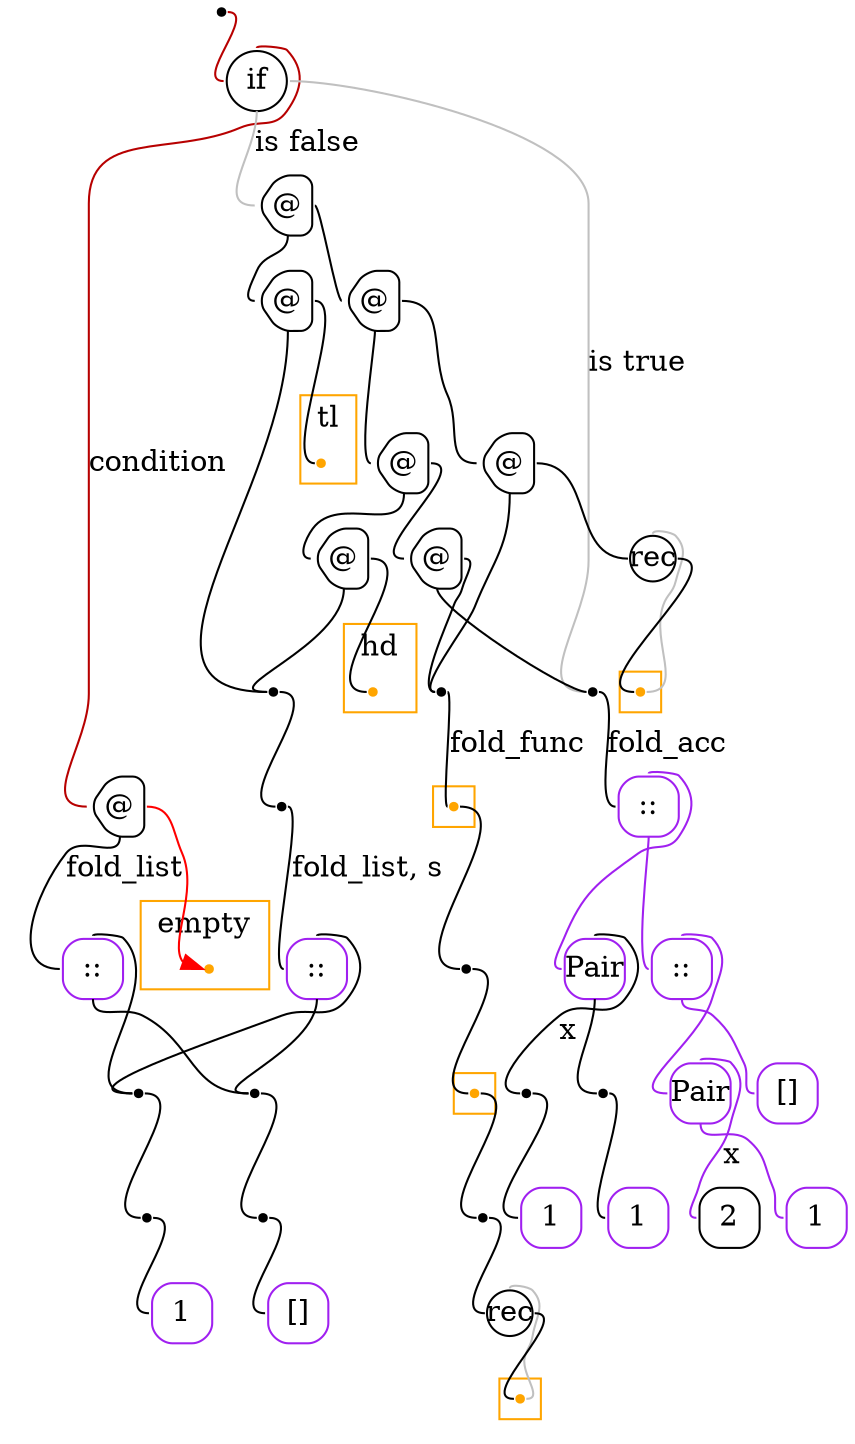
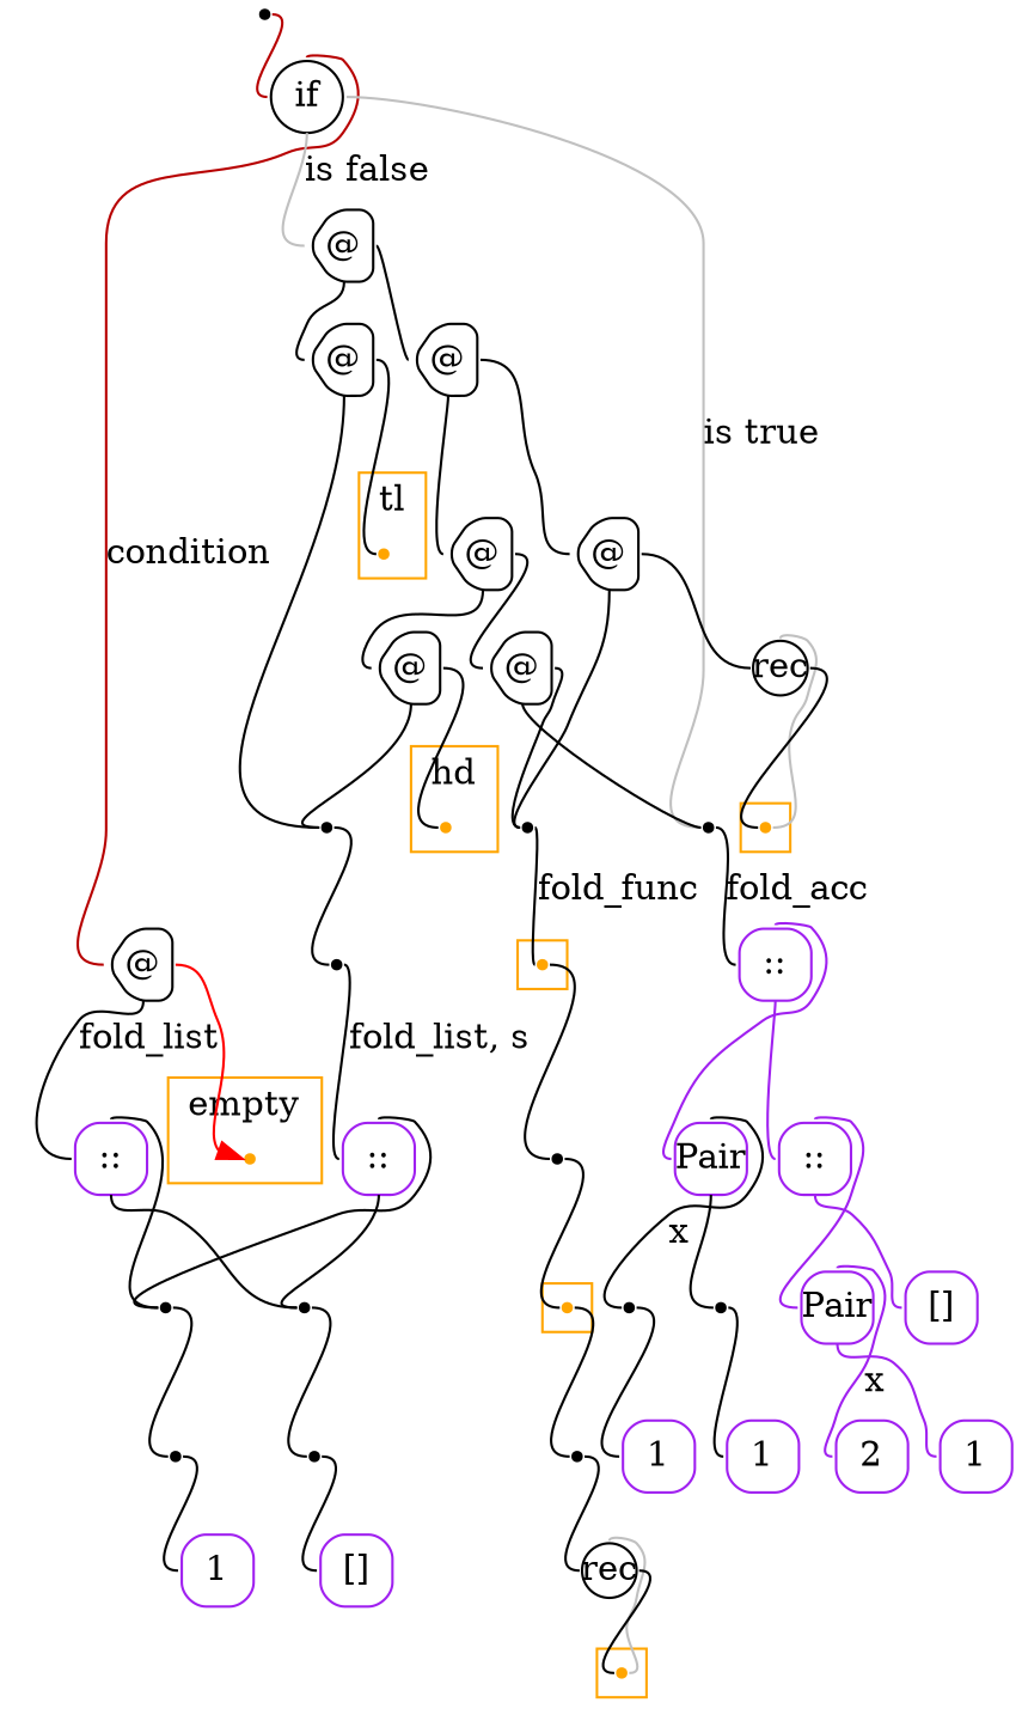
  digraph {
    labeldistance=0
    nodesep=.175
    rankdir=TB
    ranksep=.175
    node [fixedsize=true orientation=90 shape=point style=rounded]
    edge [arrowhead=none arrowtail=none headport=w tailport=e]
    ndcluster_nd174 [color=orange style=""]
    ndcluster_nd383 [color=orange style=""]
    ndcluster_nd950 [color=orange style=""]
    ndcluster_nd1186 [color=orange style=""]
    ndcluster_nd714 [color=orange style=""]
    ndcluster_nd730 [color=orange style=""]
    ndcluster_nd739 [color=orange style=""]
    nd1 [orientation="" style=""]
    n9 [color="#000000" height=.4 label=if shape=circle width=.4 orientation=""]
    n10 [color=purple height=.4 label=1 shape=square width=.4]
-   n11 [color=black height=.4 label=2 shape=square width=.4]
+   n11 [color=purple height=.4 label=2 shape=square width=.4]
    n12 [color=purple height=.4 label=1 shape=square width=.4]
    n13 [color=purple height=.4 label="[]" shape=square width=.4]
    n14 [label=" "]
    n15 [color=purple height=.4 label=1 shape=square width=.4]
    n16 [color=purple height=.4 label=Pair shape=square width=.4]
    n17 [label=" "]
    n18 [label=" "]
    n19 [color=purple height=.4 label="::" shape=square width=.4]
    n20 [label=" "]
    n21 [label=" "]
    n22 [label=" "]
    n23 [label=" "]
    n24 [label=" "]
    n25 [color="#000000" height=.3 label=rec shape=circle width=.3 orientation=""]
    n26 [color=purple height=.4 label=1 shape=square width=.4]
    n27 [color=purple height=.4 label="[]" shape=square width=.4]
    n28 [color=purple height=.4 label=Pair shape=square width=.4]
    n29 [color=purple height=.4 label="::" shape=square width=.4]
    n30 [color=purple height=.4 label="::" shape=square width=.4]
    n31 [color="#000000" height=.3 label=rec shape=circle width=.3 orientation=""]
    n32 [color="#000000" height=.4 label="@" shape=house width=.4]
    n33 [color="#000000" height=.4 label="@" shape=house width=.4]
    n34 [label=" "]
    n35 [color=purple height=.4 label="::" shape=square width=.4]
    n36 [color="#000000" height=.4 label="@" shape=house width=.4]
    n37 [color="#000000" height=.4 label="@" shape=house width=.4]
    n38 [color="#000000" height=.4 label="@" shape=house width=.4]
    n39 [color="#000000" height=.4 label="@" shape=house width=.4]
    n40 [label=" "]
    n41 [color="#000000" height=.4 label="@" shape=house width=.4]
    n42 [color="#000000" height=.4 label="@" shape=house width=.4]
    n43 [label=" "]
    n44 [label=" "]
    subgraph cluster_1 {
      color=orange
      style=fill
      ndcluster_nd174
    }
    subgraph cluster_2 {
      color=orange
      style=fill
      ndcluster_nd383
    }
    subgraph cluster_3 {
      color=orange
      label=hd
      style=fill
      ndcluster_nd730
    }
    subgraph cluster_4 {
      color=orange
      style=fill
      ndcluster_nd950
    }
    subgraph cluster_5 {
      color=orange
      style=fill
      ndcluster_nd1186
    }
    subgraph cluster_6 {
      color=orange
      label=empty
      style=fill
      ndcluster_nd714
    }
    subgraph cluster_7 {
      color=orange
      label=tl
      style=fill
      ndcluster_nd739
    }
    ndcluster_nd174 -> n14
    ndcluster_nd383 -> n24
    nd1 -> n9 [color="#b70000"]
    n9 -> n32 [color="#b70000" label=condition tailport=n]
    n9 -> n33 [color=grey label="is false" tailport=s]
    n9 -> n34 [color=grey label="is true"]
    n14 -> ndcluster_nd383
    n16 -> n17 [label=x tailport=n]
    n16 -> n18 [tailport=s]
    n17 -> n10
    n18 -> n15
    n19 -> n20 [tailport=n]
    n19 -> n21 [tailport=s]
    n20 -> n22
    n21 -> n23
    n22 -> n12
    n23 -> n13
    n24 -> n25 [color=black]
    n25 -> ndcluster_nd950 [color=grey dir=back headport=e tailport=n]
    n25 -> ndcluster_nd950
    n28 -> n11 [color=purple label=x tailport=n]
    n28 -> n26 [color=purple tailport=s]
    n29 -> n27 [color=purple tailport=s]
    n29 -> n28 [color=purple tailport=n]
    n30 -> n16 [color=purple tailport=n]
    n30 -> n29 [color=purple tailport=s]
    n31 -> ndcluster_nd1186 [color=grey dir=back headport=e tailport=n]
    n31 -> ndcluster_nd1186
    n32 -> ndcluster_nd714 [arrowhead=normal color=red]
    n32 -> n35 [label=fold_list tailport=s]
    n33 -> n36
    n33 -> n37 [tailport=s]
    n34 -> n30 [label=fold_acc]
    n35 -> n20 [tailport=n]
    n35 -> n21 [tailport=s]
    n36 -> n38
    n36 -> n39 [tailport=s]
    n37 -> ndcluster_nd739
    n37 -> n43 [tailport=s]
    n38 -> n31 [color=black]
    n38 -> n40 [tailport=s]
    n39 -> n41
    n39 -> n42 [tailport=s]
    n40 -> ndcluster_nd174 [label=fold_func]
    n41 -> n34 [tailport=s]
    n41 -> n40
    n42 -> ndcluster_nd730
    n42 -> n43 [tailport=s]
    n43 -> n44
    n44 -> n19 [label="fold_list, s"]
  }
